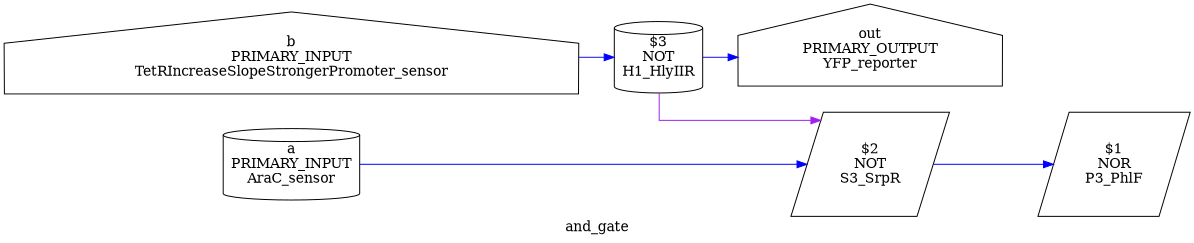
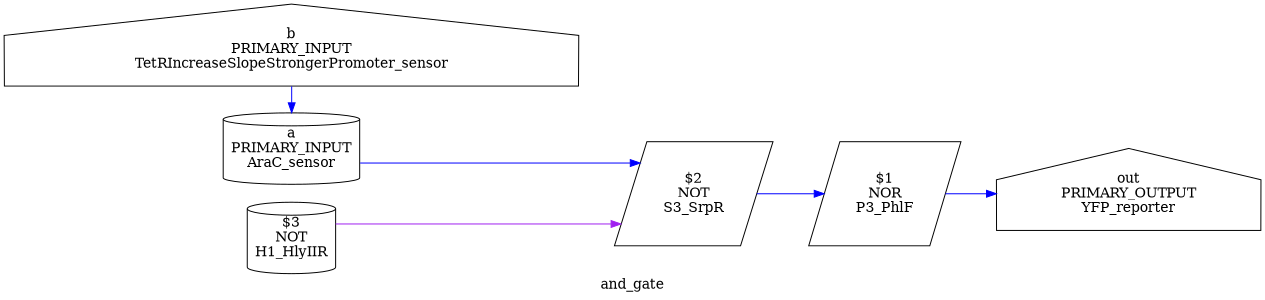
  digraph {
    label=and_gate
    rankdir=LR
    remincross=true
    splines=ortho
    node [shape=house]
    edge [color=blue]
    n1 [label="b\nPRIMARY_INPUT\nTetRIncreaseSlopeStrongerPromoter_sensor"]
    n2 [label="a\nPRIMARY_INPUT\nAraC_sensor" shape=cylinder]
    n3 [label="out\nPRIMARY_OUTPUT\nYFP_reporter"]
    n4 [label="$3\nNOT\nH1_HlyIIR" shape=cylinder]
    n5 [label="$2\nNOT\nS3_SrpR" shape=parallelogram]
    n6 [label="$1\nNOR\nP3_PhlF" shape=parallelogram]
    subgraph sub_1 {
      rank=same
      n1
      n2
    }
    subgraph sub_2 {
      rank=same
      n3
    }
-   n1 -> n4
+   n1 -> n2
    n2 -> n5
    n4 -> n5 [color=purple]
    n5 -> n6
-   n4 -> n3
+   n6 -> n3
  }
